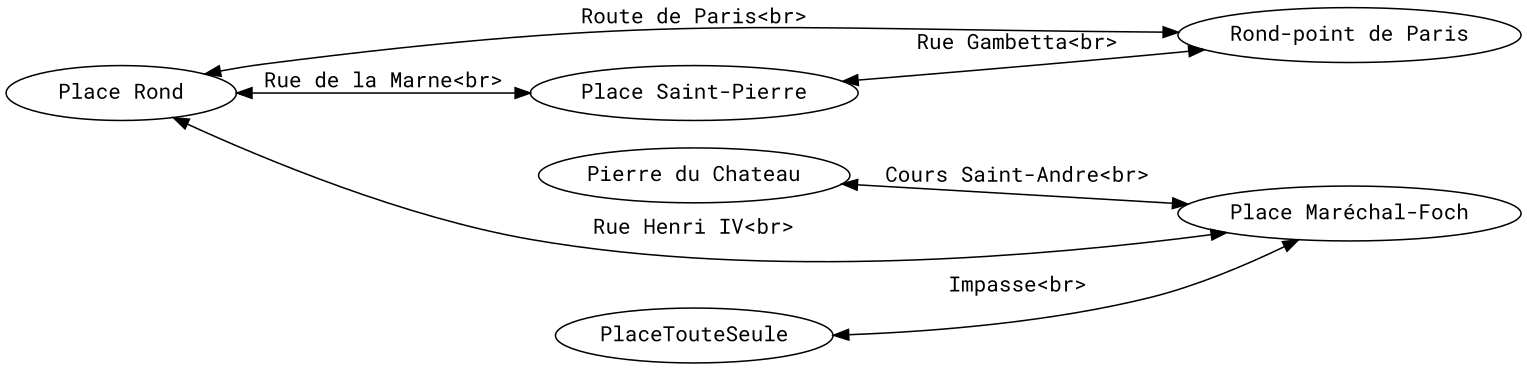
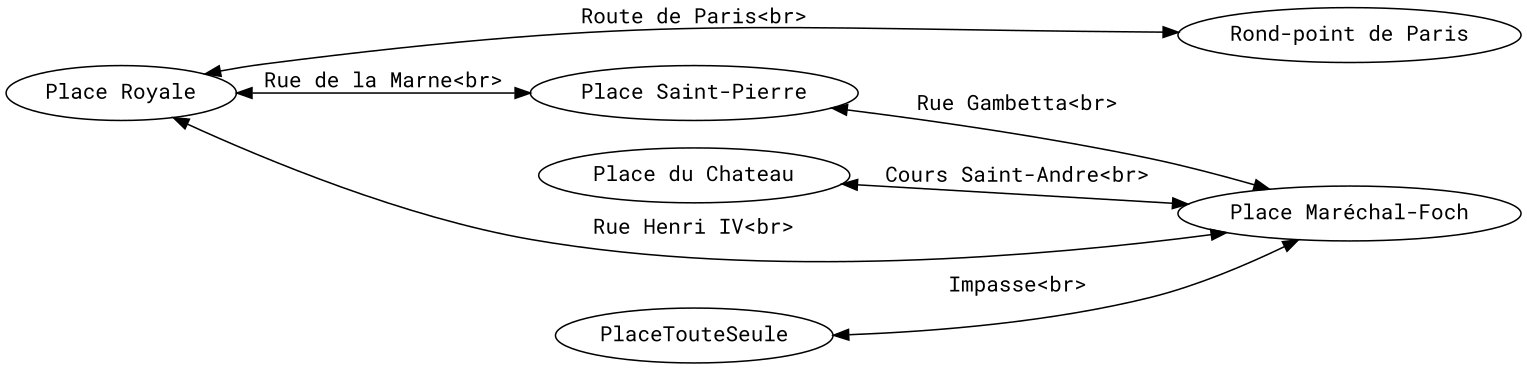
  digraph {
    fontname="Roboto Mono"
    rankdir=LR
    node [fontname="Roboto Mono"]
    edge [dir=both fontname="Roboto Mono"]
-   n1 [label="Place Rond"]
+   n1 [label="Place Royale"]
    n2 [label="Place Saint-Pierre"]
    n3 [label="Place Maréchal-Foch"]
    n4 [label="Rond-point de Paris"]
-   n5 [label="Pierre du Chateau"]
+   n5 [label="Place du Chateau"]
    n6 [label=PlaceTouteSeule]
    n1 -> n2 [label="Rue de la Marne<br>"]
    n1 -> n3 [label="Rue Henri IV<br>"]
-   n2 -> n4 [label="Rue Gambetta<br>"]
+   n2 -> n3 [label="Rue Gambetta<br>"]
    n4 -> n1 [label="Route de Paris<br>"]
    n5 -> n3 [label="Cours Saint-Andre<br>"]
    n6 -> n3 [label="Impasse<br>"]
  }
